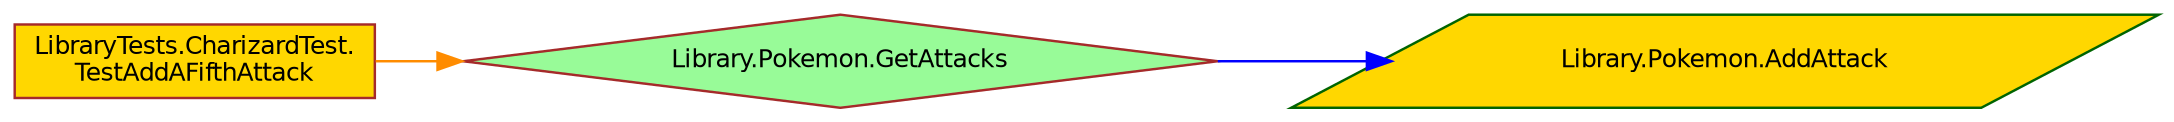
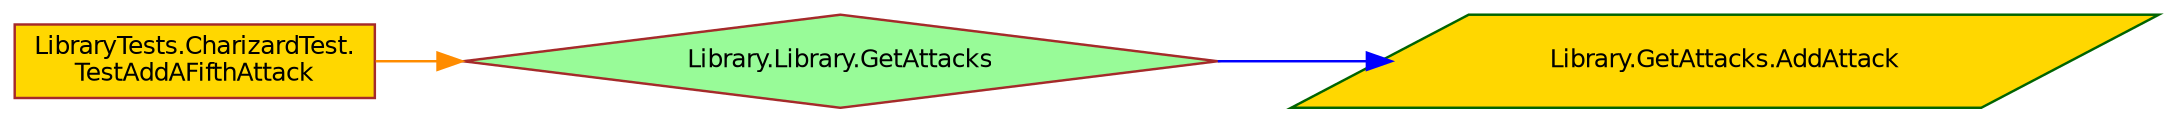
  digraph {
    rankdir=LR
    node [color=brown fillcolor=gold fontname=Helvetica fontsize=10 style=filled]
    edge [fontname=Helvetica fontsize=10 labelfontname=Helvetica labelfontsize=10 style=solid]
    n1 [fontcolor=black height=0.2 label="LibraryTests.CharizardTest.\lTestAddAFifthAttack" shape=box width=0.4]
-   n2 [fillcolor=palegreen height=0.2 label="Library.Pokemon.GetAttacks" shape=diamond width=0.4]
-   n3 [color=darkgreen height=0.2 label="Library.Pokemon.AddAttack" shape=parallelogram width=0.4]
+   n2 [fillcolor=palegreen height=0.2 label="Library.Library.GetAttacks" shape=diamond width=0.4]
+   n3 [color=darkgreen height=0.2 label="Library.GetAttacks.AddAttack" shape=parallelogram width=0.4]
    n1 -> n2 [color=darkorange]
    n2 -> n3 [color=blue]
  }
